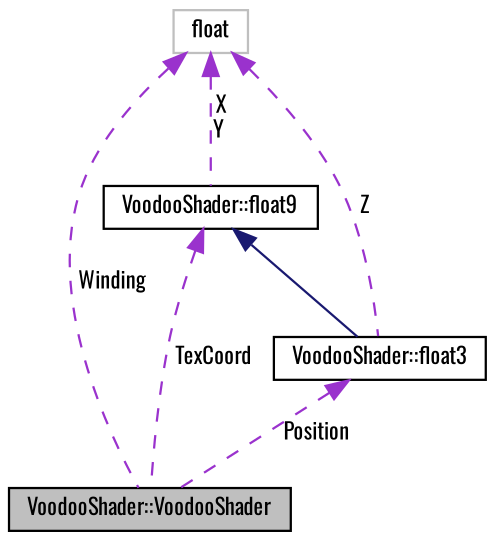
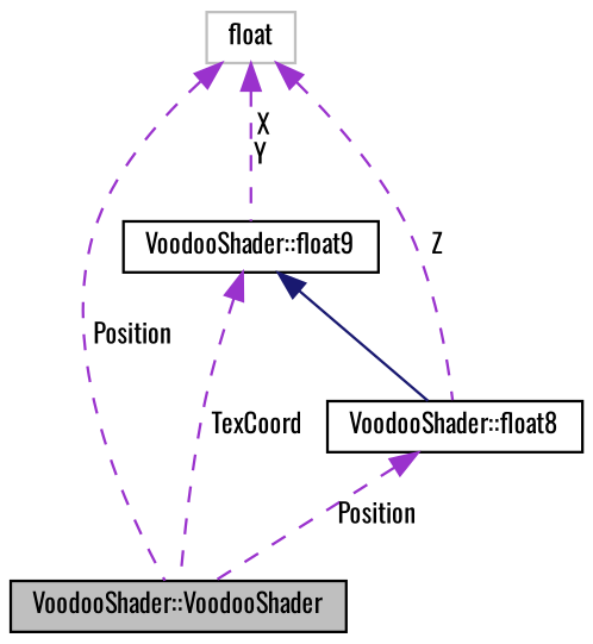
  digraph {
    fontname=Oswald
    node [color=black fillcolor=white fontname=Oswald fontsize=10 shape=record style=filled]
    edge [color=darkorchid3 dir=back fontname=Oswald fontsize=10 labelfontname=Helvetica labelfontsize=10 style=dashed]
    n1 [fillcolor=grey75 fontcolor=black height=0.2 label="VoodooShader::VoodooShader" width=0.4]
    n2 [height=0.2 label="VoodooShader::float9" width=0.4]
-   n3 [height=0.2 label="VoodooShader::float3" width=0.4]
+   n3 [height=0.2 label="VoodooShader::float8" width=0.4]
    n4 [color=grey75 height=0.2 label=float width=0.4]
    n2 -> n1 [label=" TexCoord"]
    n2 -> n3 [color=midnightblue style=solid]
    n3 -> n1 [label=" Position"]
-   n4 -> n1 [label=" Winding"]
+   n4 -> n1 [label=" Position"]
    n4 -> n2 [label=" X\nY"]
    n4 -> n3 [label=" Z"]
  }
